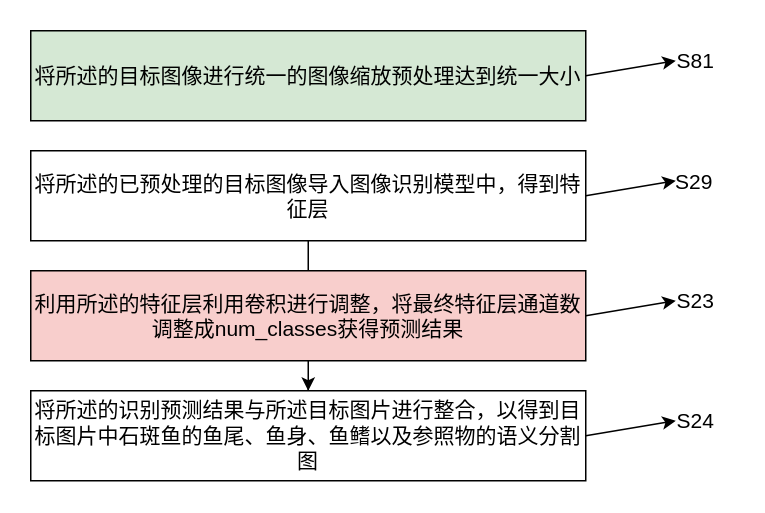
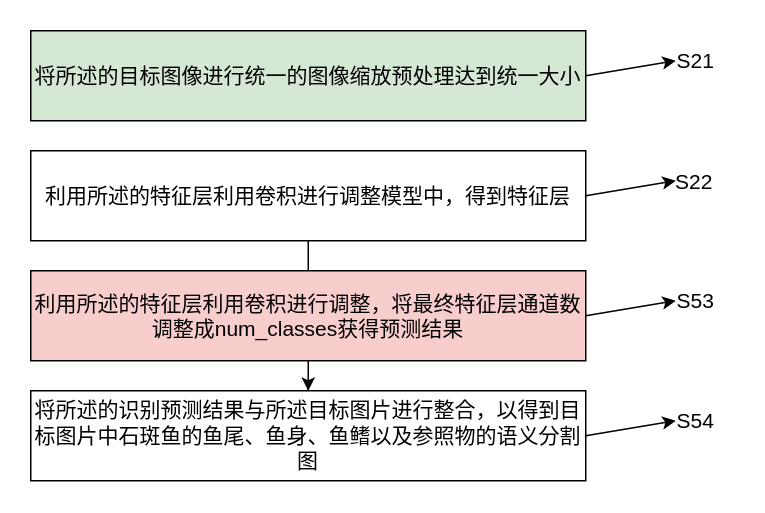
  <mxCell id="0" />
  <mxCell id="1" parent="0" />
  <mxCell id="2" value="&lt;font style=&quot;font-size: 14px;&quot;&gt;将所述的目标图像进行统一&lt;font style=&quot;&quot;&gt;的&lt;/font&gt;图像缩放预处理达到统一大小&lt;/font&gt;" style="rounded=0;whiteSpace=wrap;html=1;fillColor=#d5e8d4;" vertex="1" parent="1"><mxGeometry x="20" y="20" width="370" height="60" as="geometry" /></mxCell>
  <mxCell id="3" style="edgeStyle=orthogonalEdgeStyle;rounded=0;orthogonalLoop=1;jettySize=auto;html=1;exitX=0.75;exitY=1;exitDx=0;exitDy=0;entryX=0.75;entryY=0.833;entryDx=0;entryDy=0;entryPerimeter=0;fontSize=14;" edge="1" parent="1" source="5" target="5"><mxGeometry relative="1" as="geometry" /></mxCell>
  <mxCell id="4" style="edgeStyle=orthogonalEdgeStyle;rounded=0;orthogonalLoop=1;jettySize=auto;html=1;entryX=0.5;entryY=0;entryDx=0;entryDy=0;endArrow=none;" edge="1" parent="1" source="5" target="11"><mxGeometry relative="1" as="geometry" /></mxCell>
- <mxCell id="5" value="&lt;font style=&quot;font-size: 14px;&quot;&gt;将所述的已预处理的目标图像导入图像识别&lt;font style=&quot;&quot;&gt;模型&lt;/font&gt;中，得到特征层&lt;/font&gt;" style="rounded=0;whiteSpace=wrap;html=1;" vertex="1" parent="1"><mxGeometry x="20" y="100" width="370" height="60" as="geometry" /></mxCell>
+ <mxCell id="5" value="&lt;font style=&quot;font-size: 14px;&quot;&gt;利用所述的特征层利用卷积进行调整&lt;font style=&quot;&quot;&gt;模型&lt;/font&gt;中，得到特征层&lt;/font&gt;" style="rounded=0;whiteSpace=wrap;html=1;" vertex="1" parent="1"><mxGeometry x="20" y="100" width="370" height="60" as="geometry" /></mxCell>
  <mxCell id="6" value="" style="endArrow=classic;html=1;rounded=0;fontSize=14;" edge="1" parent="1"><mxGeometry width="50" height="50" relative="1" as="geometry"><mxPoint x="390" y="130" as="sourcePoint" /><mxPoint x="450" y="120" as="targetPoint" /></mxGeometry></mxCell>
  <mxCell id="7" value="" style="endArrow=classic;html=1;rounded=0;fontSize=14;" edge="1" parent="1"><mxGeometry width="50" height="50" relative="1" as="geometry"><mxPoint x="390" y="50" as="sourcePoint" /><mxPoint x="450" y="40" as="targetPoint" /></mxGeometry></mxCell>
- <mxCell id="8" value="S81" style="text;html=1;align=center;verticalAlign=middle;resizable=0;points=[];autosize=1;strokeColor=none;fillColor=none;fontSize=14;" vertex="1" parent="1"><mxGeometry x="438" y="25" width="50" height="30" as="geometry" /></mxCell>
- <mxCell id="9" value="S29" style="text;html=1;align=center;verticalAlign=middle;resizable=0;points=[];autosize=1;strokeColor=none;fillColor=none;fontSize=14;" vertex="1" parent="1"><mxGeometry x="437" y="106" width="50" height="30" as="geometry" /></mxCell>
+ <mxCell id="8" value="S21" style="text;html=1;align=center;verticalAlign=middle;resizable=0;points=[];autosize=1;strokeColor=none;fillColor=none;fontSize=14;" vertex="1" parent="1"><mxGeometry x="438" y="25" width="50" height="30" as="geometry" /></mxCell>
+ <mxCell id="9" value="S22" style="text;html=1;align=center;verticalAlign=middle;resizable=0;points=[];autosize=1;strokeColor=none;fillColor=none;fontSize=14;" vertex="1" parent="1"><mxGeometry x="437" y="106" width="50" height="30" as="geometry" /></mxCell>
  <mxCell id="10" style="edgeStyle=orthogonalEdgeStyle;rounded=0;orthogonalLoop=1;jettySize=auto;html=1;" edge="1" parent="1" source="11" target="12"><mxGeometry relative="1" as="geometry" /></mxCell>
  <mxCell id="11" value="&lt;font style=&quot;font-size: 14px;&quot;&gt;利用所述的特征层利用卷积进行调整，将最终特征层通道数调整成num_classes获得预测结果&lt;/font&gt;" style="rounded=0;whiteSpace=wrap;html=1;fillColor=#f8cecc;" vertex="1" parent="1"><mxGeometry x="20" y="180" width="370" height="60" as="geometry" /></mxCell>
  <mxCell id="12" value="&lt;font style=&quot;font-size: 14px;&quot;&gt;将所述的识别预测结果与所述目标图片进行整合，以得到目标图片中石斑鱼的鱼尾、鱼身、鱼鳍以及参照物的语义分割图&lt;/font&gt;" style="rounded=0;whiteSpace=wrap;html=1;" vertex="1" parent="1"><mxGeometry x="20" y="260" width="370" height="60" as="geometry" /></mxCell>
  <mxCell id="13" value="" style="endArrow=classic;html=1;rounded=0;fontSize=14;" edge="1" parent="1"><mxGeometry width="50" height="50" relative="1" as="geometry"><mxPoint x="390" y="210" as="sourcePoint" /><mxPoint x="450" y="200" as="targetPoint" /></mxGeometry></mxCell>
  <mxCell id="14" value="" style="endArrow=classic;html=1;rounded=0;fontSize=14;" edge="1" parent="1"><mxGeometry width="50" height="50" relative="1" as="geometry"><mxPoint x="390" y="290" as="sourcePoint" /><mxPoint x="450" y="280" as="targetPoint" /></mxGeometry></mxCell>
- <mxCell id="15" value="S24" style="text;html=1;align=center;verticalAlign=middle;resizable=0;points=[];autosize=1;strokeColor=none;fillColor=none;fontSize=14;" vertex="1" parent="1"><mxGeometry x="438" y="265" width="50" height="30" as="geometry" /></mxCell>
- <mxCell id="16" value="S23" style="text;html=1;align=center;verticalAlign=middle;resizable=0;points=[];autosize=1;strokeColor=none;fillColor=none;fontSize=14;" vertex="1" parent="1"><mxGeometry x="438" y="185" width="50" height="30" as="geometry" /></mxCell>
+ <mxCell id="15" value="S54" style="text;html=1;align=center;verticalAlign=middle;resizable=0;points=[];autosize=1;strokeColor=none;fillColor=none;fontSize=14;" vertex="1" parent="1"><mxGeometry x="438" y="265" width="50" height="30" as="geometry" /></mxCell>
+ <mxCell id="16" value="S53" style="text;html=1;align=center;verticalAlign=middle;resizable=0;points=[];autosize=1;strokeColor=none;fillColor=none;fontSize=14;" vertex="1" parent="1"><mxGeometry x="438" y="185" width="50" height="30" as="geometry" /></mxCell>
